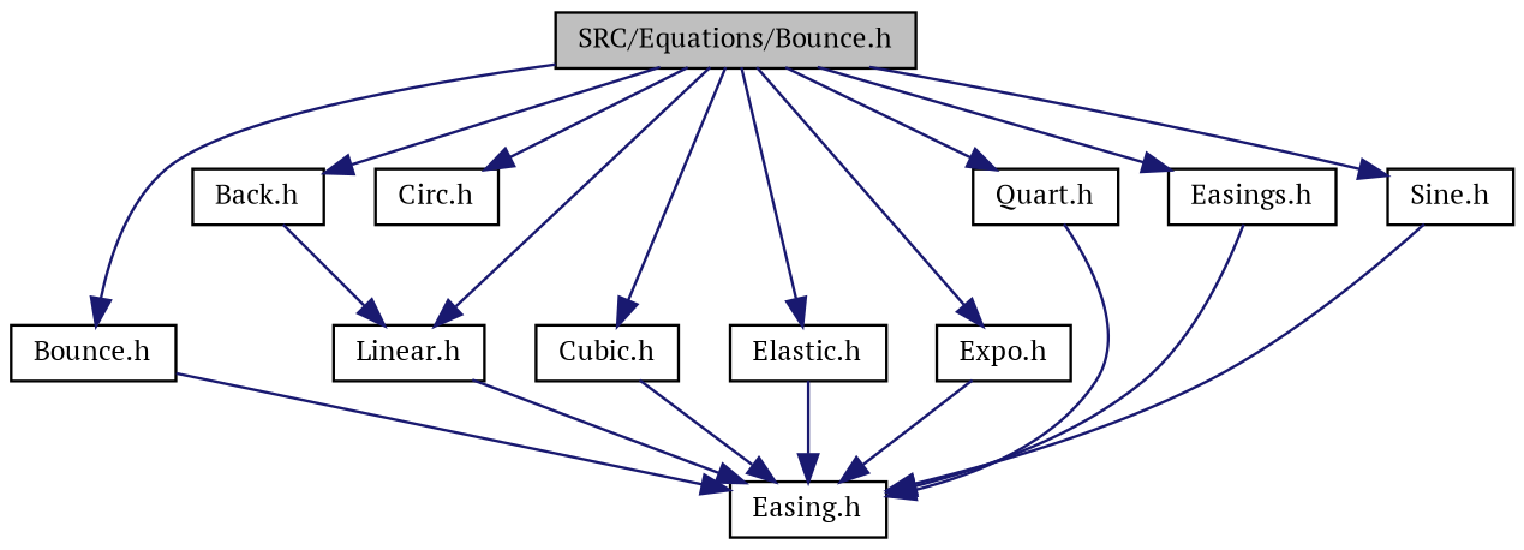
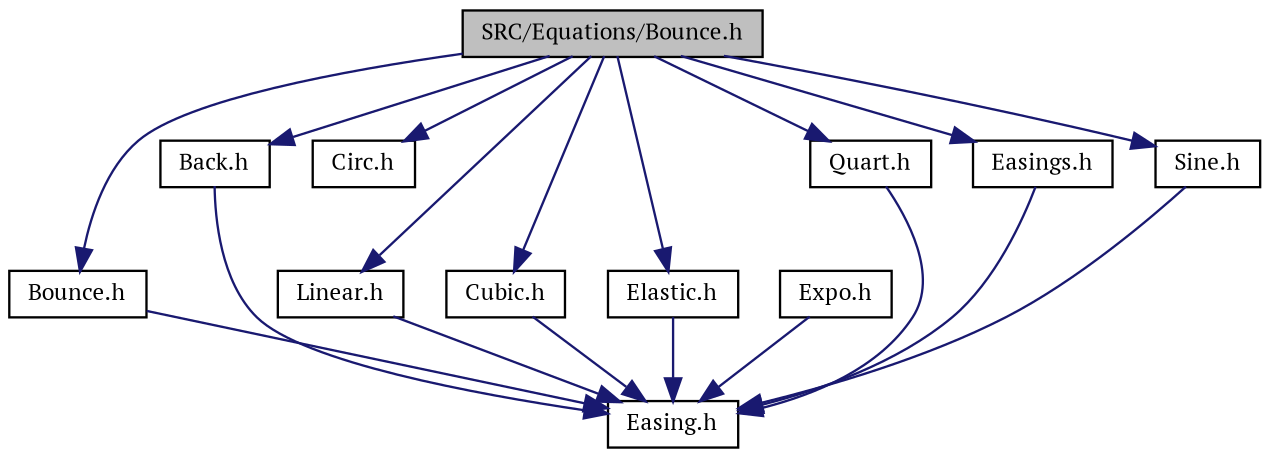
  digraph {
    fontname="PT Serif"
    node [color=black fontname="PT Serif" fontsize=10 shape=record]
    edge [color=midnightblue fontname="PT Serif" fontsize=10 labelfontname=FreeSans labelfontsize=10 style=solid]
    n1 [fillcolor=grey75 fontcolor=black height=0.2 label="SRC/Equations/Bounce.h" style=filled width=0.4]
    n2 [height=0.2 label="Back.h" width=0.4]
    n3 [height=0.2 label="Bounce.h" width=0.4]
    n4 [height=0.2 label="Circ.h" width=0.4]
    n5 [height=0.2 label="Cubic.h" width=0.4]
    n6 [height=0.2 label="Elastic.h" width=0.4]
    n7 [height=0.2 label="Expo.h" width=0.4]
    n8 [height=0.2 label="Linear.h" width=0.4]
    n9 [height=0.2 label="Quart.h" width=0.4]
    n10 [height=0.2 label="Easings.h" width=0.4]
    n11 [height=0.2 label="Sine.h" width=0.4]
    n12 [height=0.2 label="Easing.h" width=0.4]
    n1 -> n2
    n1 -> n3
    n1 -> n4
    n1 -> n5
    n1 -> n6
-   n1 -> n7
    n1 -> n8
    n1 -> n9
    n1 -> n10
    n1 -> n11
-   n2 -> n8
+   n2 -> n12
    n3 -> n12
    n5 -> n12
    n6 -> n12
    n7 -> n12
    n8 -> n12
    n9 -> n12
    n10 -> n12
    n11 -> n12
  }
